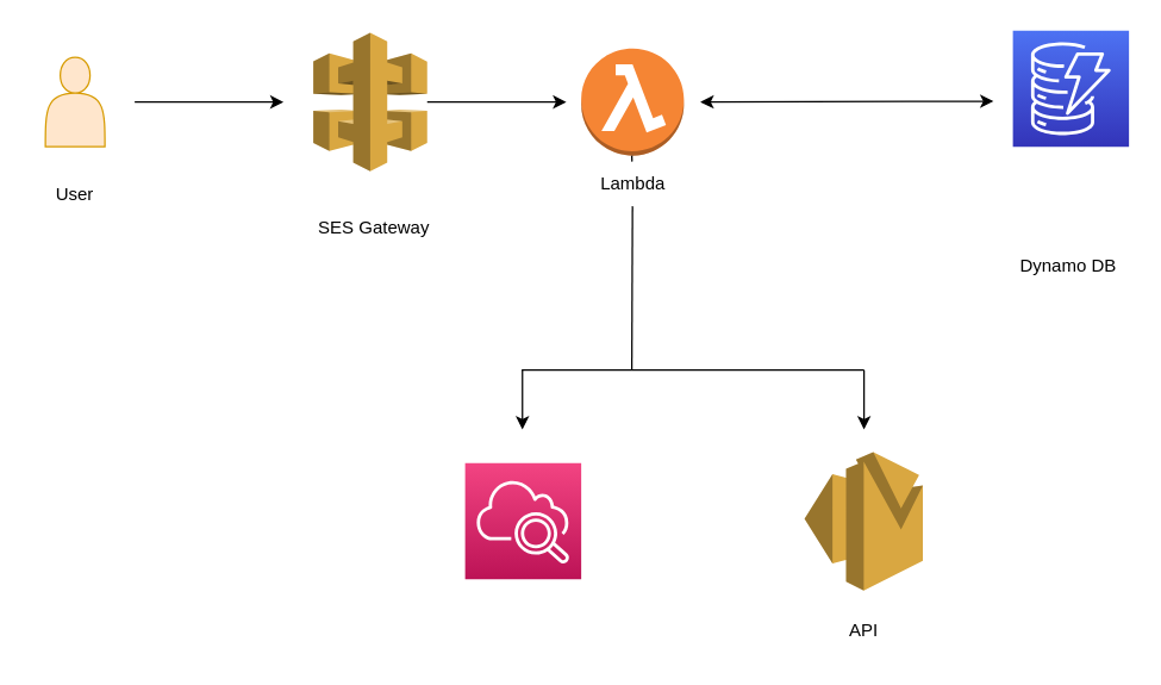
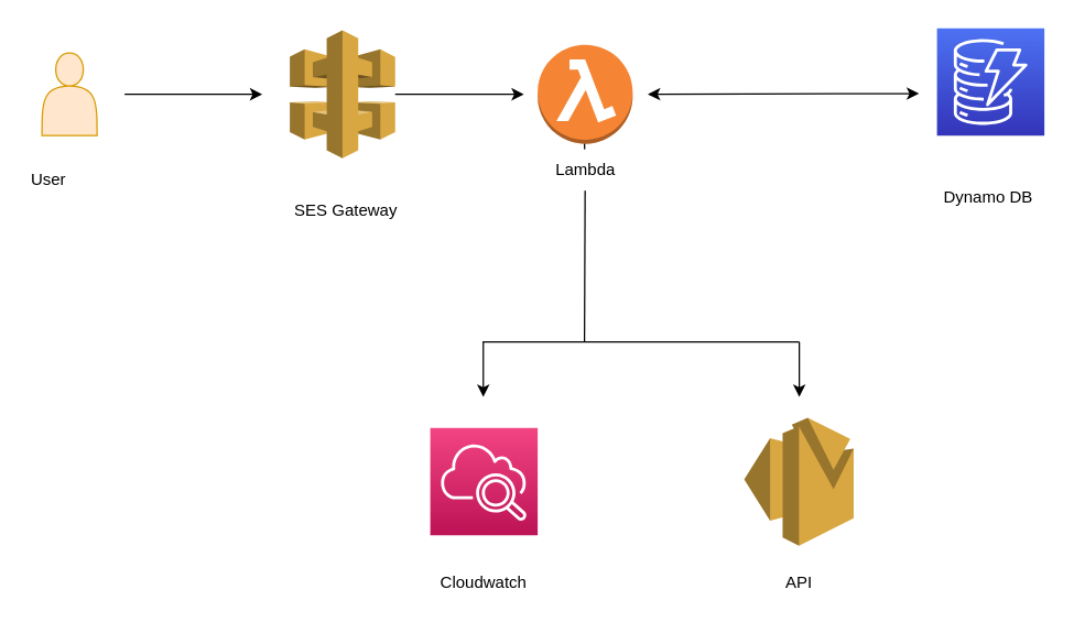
  <mxCell id="0" />
  <mxCell id="1" parent="0" />
  <mxCell id="2" value="" style="edgeStyle=orthogonalEdgeStyle;rounded=0;orthogonalLoop=1;jettySize=auto;html=1;" edge="1" parent="1"><mxGeometry relative="1" as="geometry"><mxPoint x="90" y="68" as="sourcePoint" /><mxPoint x="190" y="68" as="targetPoint" /></mxGeometry></mxCell>
  <mxCell id="3" value="" style="shape=actor;whiteSpace=wrap;html=1;fillColor=#ffe6cc;strokeColor=#d79b00;" vertex="1" parent="1"><mxGeometry x="30" y="38" width="40" height="60" as="geometry" /></mxCell>
  <mxCell id="4" style="edgeStyle=orthogonalEdgeStyle;rounded=0;orthogonalLoop=1;jettySize=auto;html=1;" edge="1" parent="1" source="5"><mxGeometry relative="1" as="geometry"><mxPoint x="380" y="68" as="targetPoint" /></mxGeometry></mxCell>
  <mxCell id="5" value="" style="outlineConnect=0;dashed=0;verticalLabelPosition=bottom;verticalAlign=top;align=center;html=1;shape=mxgraph.aws3.api_gateway;fillColor=#D9A741;gradientColor=none;" vertex="1" parent="1"><mxGeometry x="210" y="21.5" width="76.5" height="93" as="geometry" /></mxCell>
  <mxCell id="6" value="" style="outlineConnect=0;dashed=0;verticalLabelPosition=bottom;verticalAlign=top;align=center;html=1;shape=mxgraph.aws3.lambda_function;fillColor=#F58534;gradientColor=none;" vertex="1" parent="1"><mxGeometry x="390" y="32" width="69" height="72" as="geometry" /></mxCell>
  <mxCell id="7" value="" style="sketch=0;points=[[0,0,0],[0.25,0,0],[0.5,0,0],[0.75,0,0],[1,0,0],[0,1,0],[0.25,1,0],[0.5,1,0],[0.75,1,0],[1,1,0],[0,0.25,0],[0,0.5,0],[0,0.75,0],[1,0.25,0],[1,0.5,0],[1,0.75,0]];outlineConnect=0;fontColor=#232F3E;gradientColor=#4D72F3;gradientDirection=north;fillColor=#3334B9;strokeColor=#ffffff;dashed=0;verticalLabelPosition=bottom;verticalAlign=top;align=center;html=1;fontSize=12;fontStyle=0;aspect=fixed;shape=mxgraph.aws4.resourceIcon;resIcon=mxgraph.aws4.dynamodb;" vertex="1" parent="1"><mxGeometry x="680" y="20" width="78" height="78" as="geometry" /></mxCell>
  <mxCell id="8" value="" style="outlineConnect=0;dashed=0;verticalLabelPosition=bottom;verticalAlign=top;align=center;html=1;shape=mxgraph.aws3.ses;fillColor=#D9A741;gradientColor=none;" vertex="1" parent="1"><mxGeometry x="540" y="303" width="79.5" height="93" as="geometry" /></mxCell>
  <mxCell id="9" value="" style="sketch=0;points=[[0,0,0],[0.25,0,0],[0.5,0,0],[0.75,0,0],[1,0,0],[0,1,0],[0.25,1,0],[0.5,1,0],[0.75,1,0],[1,1,0],[0,0.25,0],[0,0.5,0],[0,0.75,0],[1,0.25,0],[1,0.5,0],[1,0.75,0]];points=[[0,0,0],[0.25,0,0],[0.5,0,0],[0.75,0,0],[1,0,0],[0,1,0],[0.25,1,0],[0.5,1,0],[0.75,1,0],[1,1,0],[0,0.25,0],[0,0.5,0],[0,0.75,0],[1,0.25,0],[1,0.5,0],[1,0.75,0]];outlineConnect=0;fontColor=#232F3E;gradientColor=#F34482;gradientDirection=north;fillColor=#BC1356;strokeColor=#ffffff;dashed=0;verticalLabelPosition=bottom;verticalAlign=top;align=center;html=1;fontSize=12;fontStyle=0;aspect=fixed;shape=mxgraph.aws4.resourceIcon;resIcon=mxgraph.aws4.cloudwatch_2;" vertex="1" parent="1"><mxGeometry x="312" y="310.5" width="78" height="78" as="geometry" /></mxCell>
  <mxCell id="10" value="" style="endArrow=none;html=1;rounded=0;startArrow=none;" edge="1" parent="1" source="17"><mxGeometry width="50" height="50" relative="1" as="geometry"><mxPoint x="424" y="248" as="sourcePoint" /><mxPoint x="424" y="104" as="targetPoint" /></mxGeometry></mxCell>
  <mxCell id="11" value="" style="endArrow=none;html=1;rounded=0;" edge="1" parent="1"><mxGeometry width="50" height="50" relative="1" as="geometry"><mxPoint x="350" y="248" as="sourcePoint" /><mxPoint x="580" y="248" as="targetPoint" /></mxGeometry></mxCell>
  <mxCell id="12" value="" style="endArrow=classic;html=1;rounded=0;" edge="1" parent="1"><mxGeometry width="50" height="50" relative="1" as="geometry"><mxPoint x="350.5" y="248" as="sourcePoint" /><mxPoint x="350.5" y="288" as="targetPoint" /></mxGeometry></mxCell>
  <mxCell id="13" value="" style="endArrow=classic;html=1;rounded=0;" edge="1" parent="1"><mxGeometry width="50" height="50" relative="1" as="geometry"><mxPoint x="580" y="248" as="sourcePoint" /><mxPoint x="580" y="288" as="targetPoint" /></mxGeometry></mxCell>
- <mxCell id="14" value="User" style="text;html=1;strokeColor=none;fillColor=none;align=center;verticalAlign=middle;whiteSpace=wrap;rounded=0;" vertex="1" parent="1"><mxGeometry x="20" y="114.5" width="60" height="30" as="geometry" /></mxCell>
- <mxCell id="15" value="Dynamo DB" style="text;html=1;strokeColor=none;fillColor=none;align=center;verticalAlign=middle;whiteSpace=wrap;rounded=0;" vertex="1" parent="1"><mxGeometry x="677" y="163" width="81" height="30" as="geometry" /></mxCell>
+ <mxCell id="14" value="User" style="text;html=1;strokeColor=none;fillColor=none;align=center;verticalAlign=middle;whiteSpace=wrap;rounded=0;" vertex="1" parent="1"><mxGeometry x="5" y="114.5" width="60" height="30" as="geometry" /></mxCell>
+ <mxCell id="15" value="Dynamo DB" style="text;html=1;strokeColor=none;fillColor=none;align=center;verticalAlign=middle;whiteSpace=wrap;rounded=0;" vertex="1" parent="1"><mxGeometry x="677" y="128" width="81" height="30" as="geometry" /></mxCell>
  <mxCell id="16" value="SES Gateway" style="text;html=1;strokeColor=none;fillColor=none;align=center;verticalAlign=middle;whiteSpace=wrap;rounded=0;" vertex="1" parent="1"><mxGeometry x="210" y="138" width="81.75" height="30" as="geometry" /></mxCell>
  <mxCell id="17" value="Lambda" style="text;html=1;strokeColor=none;fillColor=none;align=center;verticalAlign=middle;whiteSpace=wrap;rounded=0;" vertex="1" parent="1"><mxGeometry x="394.5" y="108" width="60" height="30" as="geometry" /></mxCell>
  <mxCell id="18" value="" style="endArrow=none;html=1;rounded=0;" edge="1" parent="1" target="17"><mxGeometry width="50" height="50" relative="1" as="geometry"><mxPoint x="424" y="248" as="sourcePoint" /><mxPoint x="424" y="104" as="targetPoint" /></mxGeometry></mxCell>
  <mxCell id="19" value="API" style="text;html=1;strokeColor=none;fillColor=none;align=center;verticalAlign=middle;whiteSpace=wrap;rounded=0;" vertex="1" parent="1"><mxGeometry x="549.75" y="408" width="60" height="30" as="geometry" /></mxCell>
+ <mxCell id="20" value="Cloudwatch" style="text;html=1;strokeColor=none;fillColor=none;align=center;verticalAlign=middle;whiteSpace=wrap;rounded=0;" vertex="1" parent="1"><mxGeometry x="321" y="408" width="60" height="30" as="geometry" /></mxCell>
  <mxCell id="21" value="" style="endArrow=classic;startArrow=classic;html=1;rounded=0;" edge="1" parent="1"><mxGeometry width="50" height="50" relative="1" as="geometry"><mxPoint x="470" y="68" as="sourcePoint" /><mxPoint x="667" y="67.5" as="targetPoint" /></mxGeometry></mxCell>
